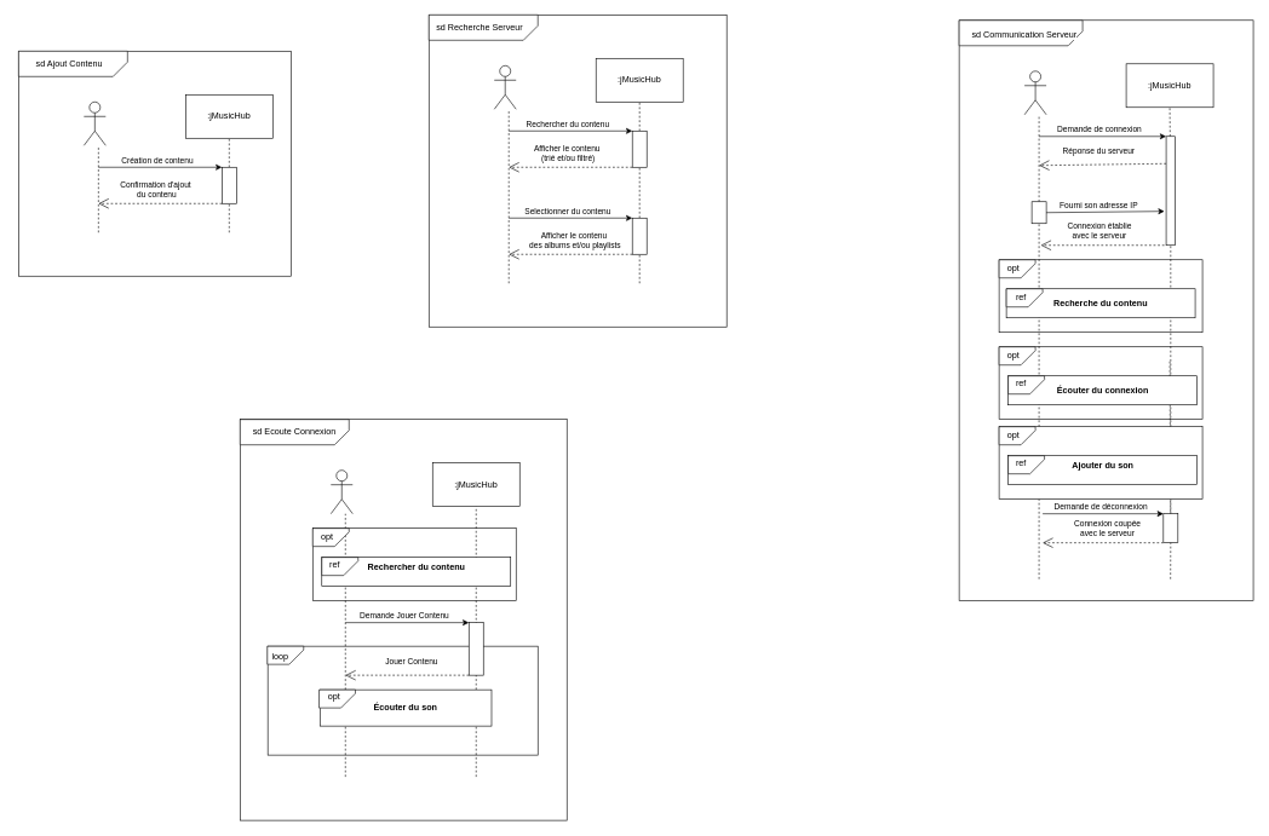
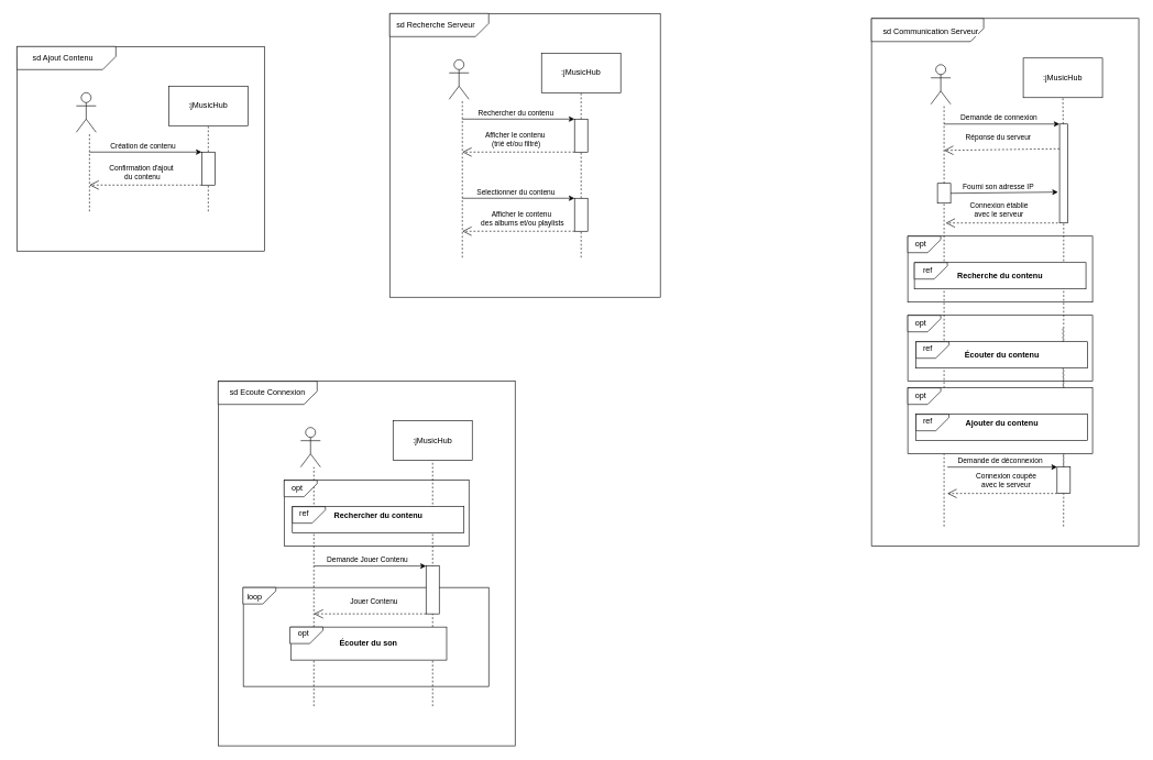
  <mxCell id="0" />
  <mxCell id="1" parent="0" />
  <mxCell id="2" value="" style="rounded=0;whiteSpace=wrap;html=1;" vertex="1" parent="1"><mxGeometry x="330" y="577.5" width="450" height="552.5" as="geometry" /></mxCell>
  <mxCell id="3" value="" style="rounded=0;whiteSpace=wrap;html=1;" vertex="1" parent="1"><mxGeometry x="368.13" y="890" width="371.87" height="150" as="geometry" /></mxCell>
  <mxCell id="4" value="" style="rounded=0;whiteSpace=wrap;html=1;" vertex="1" parent="1"><mxGeometry x="430" y="727.5" width="280" height="100" as="geometry" /></mxCell>
  <mxCell id="5" value="" style="rounded=0;whiteSpace=wrap;html=1;" vertex="1" parent="1"><mxGeometry x="590" y="20" width="410" height="430" as="geometry" /></mxCell>
  <mxCell id="6" value="" style="rounded=0;whiteSpace=wrap;html=1;" vertex="1" parent="1"><mxGeometry x="25" y="70" width="375" height="310" as="geometry" /></mxCell>
  <mxCell id="7" value="" style="rounded=0;whiteSpace=wrap;html=1;" vertex="1" parent="1"><mxGeometry x="1320" y="27.5" width="405" height="800" as="geometry" /></mxCell>
  <mxCell id="8" value="" style="rounded=0;whiteSpace=wrap;html=1;" vertex="1" parent="1"><mxGeometry x="1375" y="477.5" width="280" height="100" as="geometry" /></mxCell>
  <mxCell id="9" value="" style="rounded=0;whiteSpace=wrap;html=1;" vertex="1" parent="1"><mxGeometry x="1375" y="357.5" width="280" height="100" as="geometry" /></mxCell>
  <mxCell id="10" value="" style="endArrow=none;dashed=1;html=1;entryX=0.5;entryY=1;entryDx=0;entryDy=0;" edge="1" parent="1" target="59"><mxGeometry width="50" height="50" relative="1" as="geometry"><mxPoint x="1610" y="497.5" as="sourcePoint" /><mxPoint x="1610" y="147.5" as="targetPoint" /></mxGeometry></mxCell>
  <mxCell id="11" value="" style="endArrow=none;dashed=1;html=1;entryX=0.5;entryY=1;entryDx=0;entryDy=0;" edge="1" parent="1" source="59" target="48"><mxGeometry width="50" height="50" relative="1" as="geometry"><mxPoint x="1611" y="797.5" as="sourcePoint" /><mxPoint x="1610" y="147.5" as="targetPoint" /><Array as="points" /></mxGeometry></mxCell>
  <mxCell id="12" value="" style="endArrow=none;dashed=1;html=1;entryX=0.5;entryY=1;entryDx=0;entryDy=0;" parent="1" target="13" edge="1"><mxGeometry width="50" height="50" relative="1" as="geometry"><mxPoint x="880" y="390" as="sourcePoint" /><mxPoint x="920" y="180" as="targetPoint" /></mxGeometry></mxCell>
  <mxCell id="13" value=":jMusicHub" style="rounded=0;whiteSpace=wrap;html=1;" parent="1" vertex="1"><mxGeometry x="820" y="80" width="120" height="60" as="geometry" /></mxCell>
  <mxCell id="14" value="" style="rounded=0;whiteSpace=wrap;html=1;" parent="1" vertex="1"><mxGeometry x="870" y="180" width="20" height="50" as="geometry" /></mxCell>
  <mxCell id="15" value="" style="endArrow=none;dashed=1;html=1;" parent="1" edge="1"><mxGeometry width="50" height="50" relative="1" as="geometry"><mxPoint x="700" y="390" as="sourcePoint" /><mxPoint x="700" y="150" as="targetPoint" /></mxGeometry></mxCell>
  <mxCell id="16" value="" style="rounded=0;whiteSpace=wrap;html=1;" parent="1" vertex="1"><mxGeometry x="870" y="300" width="20" height="50" as="geometry" /></mxCell>
  <mxCell id="17" value="" style="endArrow=classic;html=1;entryX=0;entryY=0;entryDx=0;entryDy=0;" parent="1" target="14" edge="1"><mxGeometry width="50" height="50" relative="1" as="geometry"><mxPoint x="700" y="180" as="sourcePoint" /><mxPoint x="920" y="180" as="targetPoint" /></mxGeometry></mxCell>
  <mxCell id="18" value="Rechercher du contenu" style="edgeLabel;html=1;align=center;verticalAlign=middle;resizable=0;points=[];" parent="17" vertex="1" connectable="0"><mxGeometry x="-0.162" y="3" relative="1" as="geometry"><mxPoint x="9" y="-7" as="offset" /></mxGeometry></mxCell>
  <mxCell id="19" value="" style="endArrow=classic;html=1;entryX=0;entryY=0;entryDx=0;entryDy=0;" parent="1" target="16" edge="1"><mxGeometry width="50" height="50" relative="1" as="geometry"><mxPoint x="700" y="300" as="sourcePoint" /><mxPoint x="920" y="280" as="targetPoint" /></mxGeometry></mxCell>
  <mxCell id="20" value="Selectionner du contenu" style="edgeLabel;html=1;align=center;verticalAlign=middle;resizable=0;points=[];" parent="19" vertex="1" connectable="0"><mxGeometry x="-0.186" y="-1" relative="1" as="geometry"><mxPoint x="11" y="-11" as="offset" /></mxGeometry></mxCell>
  <mxCell id="21" value="Use" style="endArrow=open;endSize=12;dashed=1;html=1;exitX=0;exitY=1;exitDx=0;exitDy=0;" parent="1" source="16" edge="1"><mxGeometry x="-0.059" y="-20" width="160" relative="1" as="geometry"><mxPoint x="810" y="300" as="sourcePoint" /><mxPoint x="700" y="350" as="targetPoint" /><mxPoint as="offset" /></mxGeometry></mxCell>
  <mxCell id="22" value="Afficher le contenu&amp;nbsp;&lt;br&gt;des albums et/ou playlists" style="edgeLabel;html=1;align=center;verticalAlign=middle;resizable=0;points=[];" parent="21" vertex="1" connectable="0"><mxGeometry x="0.186" y="-2" relative="1" as="geometry"><mxPoint x="21.18" y="-18" as="offset" /></mxGeometry></mxCell>
  <mxCell id="23" value="Use" style="endArrow=open;endSize=12;dashed=1;html=1;exitX=0;exitY=1;exitDx=0;exitDy=0;" parent="1" edge="1"><mxGeometry x="-0.059" y="-20" width="160" relative="1" as="geometry"><mxPoint x="870" y="230" as="sourcePoint" /><mxPoint x="700" y="230" as="targetPoint" /><mxPoint as="offset" /></mxGeometry></mxCell>
  <mxCell id="24" value="Afficher le contenu&lt;br&gt;&amp;nbsp;(trié et/ou filtré)" style="edgeLabel;html=1;align=center;verticalAlign=middle;resizable=0;points=[];" parent="23" vertex="1" connectable="0"><mxGeometry x="0.186" y="-2" relative="1" as="geometry"><mxPoint x="10.71" y="-18" as="offset" /></mxGeometry></mxCell>
  <mxCell id="25" value="" style="shape=card;whiteSpace=wrap;html=1;size=20;rotation=-180;" vertex="1" parent="1"><mxGeometry x="590" y="20" width="150" height="35" as="geometry" /></mxCell>
  <mxCell id="26" value="" style="shape=umlActor;verticalLabelPosition=bottom;verticalAlign=top;html=1;outlineConnect=0;" parent="1" vertex="1"><mxGeometry x="680" y="90" width="30" height="60" as="geometry" /></mxCell>
  <mxCell id="27" value="&lt;span style=&quot;background-color: rgb(255 , 255 , 255)&quot;&gt;sd Recherche Serveur&lt;/span&gt;" style="text;html=1;strokeColor=none;fillColor=none;align=center;verticalAlign=middle;whiteSpace=wrap;rounded=0;" vertex="1" parent="1"><mxGeometry x="585" y="27.5" width="150" height="20" as="geometry" /></mxCell>
  <mxCell id="28" value="" style="endArrow=none;dashed=1;html=1;entryX=0.5;entryY=1;entryDx=0;entryDy=0;" edge="1" parent="1" target="29" source="48"><mxGeometry width="50" height="50" relative="1" as="geometry"><mxPoint x="1610" y="397.5" as="sourcePoint" /><mxPoint x="1650" y="187.5" as="targetPoint" /></mxGeometry></mxCell>
  <mxCell id="29" value=":jMusicHub" style="rounded=0;whiteSpace=wrap;html=1;" vertex="1" parent="1"><mxGeometry x="1550" y="87.5" width="120" height="60" as="geometry" /></mxCell>
  <mxCell id="30" value="" style="endArrow=none;dashed=1;html=1;" edge="1" parent="1" source="42"><mxGeometry width="50" height="50" relative="1" as="geometry"><mxPoint x="1430" y="397.5" as="sourcePoint" /><mxPoint x="1430" y="157.5" as="targetPoint" /></mxGeometry></mxCell>
  <mxCell id="31" value="" style="endArrow=classic;html=1;entryX=0;entryY=0;entryDx=0;entryDy=0;" edge="1" parent="1" target="48"><mxGeometry width="50" height="50" relative="1" as="geometry"><mxPoint x="1430" y="187.5" as="sourcePoint" /><mxPoint x="1650" y="187.5" as="targetPoint" /></mxGeometry></mxCell>
  <mxCell id="32" value="Demande de connexion" style="edgeLabel;html=1;align=center;verticalAlign=middle;resizable=0;points=[];" vertex="1" connectable="0" parent="31"><mxGeometry x="-0.162" y="3" relative="1" as="geometry"><mxPoint x="9" y="-7" as="offset" /></mxGeometry></mxCell>
  <mxCell id="33" value="" style="endArrow=classic;html=1;entryX=0;entryY=0;entryDx=0;entryDy=0;" edge="1" parent="1" target="59"><mxGeometry width="50" height="50" relative="1" as="geometry"><mxPoint x="1435" y="707.5" as="sourcePoint" /><mxPoint x="1650" y="357.5" as="targetPoint" /></mxGeometry></mxCell>
  <mxCell id="34" value="Demande de déconnexion" style="edgeLabel;html=1;align=center;verticalAlign=middle;resizable=0;points=[];" vertex="1" connectable="0" parent="33"><mxGeometry x="-0.186" y="-1" relative="1" as="geometry"><mxPoint x="11" y="-11" as="offset" /></mxGeometry></mxCell>
  <mxCell id="35" value="Use" style="endArrow=open;endSize=12;dashed=1;html=1;exitX=0;exitY=1;exitDx=0;exitDy=0;" edge="1" parent="1" source="59"><mxGeometry x="-0.059" y="-20" width="160" relative="1" as="geometry"><mxPoint x="1540" y="377.5" as="sourcePoint" /><mxPoint x="1435" y="747.5" as="targetPoint" /><mxPoint as="offset" /></mxGeometry></mxCell>
  <mxCell id="36" value="Connexion coupée&lt;br&gt;avec le serveur" style="edgeLabel;html=1;align=center;verticalAlign=middle;resizable=0;points=[];" vertex="1" connectable="0" parent="35"><mxGeometry x="0.186" y="-2" relative="1" as="geometry"><mxPoint x="21.18" y="-18" as="offset" /></mxGeometry></mxCell>
  <mxCell id="37" value="Use" style="endArrow=open;endSize=12;dashed=1;html=1;exitX=0;exitY=1;exitDx=0;exitDy=0;" edge="1" parent="1"><mxGeometry x="-0.059" y="-20" width="160" relative="1" as="geometry"><mxPoint x="1602.5" y="337.5" as="sourcePoint" /><mxPoint x="1432.5" y="337.5" as="targetPoint" /><mxPoint as="offset" /></mxGeometry></mxCell>
  <mxCell id="38" value="Connexion établie&lt;br&gt;avec le serveur" style="edgeLabel;html=1;align=center;verticalAlign=middle;resizable=0;points=[];" vertex="1" connectable="0" parent="37"><mxGeometry x="0.186" y="-2" relative="1" as="geometry"><mxPoint x="10.71" y="-18" as="offset" /></mxGeometry></mxCell>
  <mxCell id="39" value="" style="shape=card;whiteSpace=wrap;html=1;size=20;rotation=-180;" vertex="1" parent="1"><mxGeometry x="1320" y="27.5" width="170" height="35" as="geometry" /></mxCell>
  <mxCell id="40" value="" style="shape=umlActor;verticalLabelPosition=bottom;verticalAlign=top;html=1;outlineConnect=0;" vertex="1" parent="1"><mxGeometry x="1410" y="97.5" width="30" height="60" as="geometry" /></mxCell>
  <mxCell id="41" value="&lt;span style=&quot;background-color: rgb(255 , 255 , 255)&quot;&gt;sd Communication Serveur&lt;/span&gt;" style="text;html=1;strokeColor=none;fillColor=none;align=center;verticalAlign=middle;whiteSpace=wrap;rounded=0;" vertex="1" parent="1"><mxGeometry x="1335" y="37.5" width="150" height="20" as="geometry" /></mxCell>
  <mxCell id="42" value="" style="rounded=0;whiteSpace=wrap;html=1;" vertex="1" parent="1"><mxGeometry x="1420" y="277.5" width="20" height="30" as="geometry" /></mxCell>
  <mxCell id="43" value="" style="endArrow=none;dashed=1;html=1;" edge="1" parent="1" target="42"><mxGeometry width="50" height="50" relative="1" as="geometry"><mxPoint x="1430" y="797.5" as="sourcePoint" /><mxPoint x="1430" y="157.5" as="targetPoint" /></mxGeometry></mxCell>
  <mxCell id="44" value="" style="endArrow=classic;html=1;exitX=1;exitY=0.5;exitDx=0;exitDy=0;entryX=-0.192;entryY=0.688;entryDx=0;entryDy=0;entryPerimeter=0;" edge="1" parent="1" source="42" target="48"><mxGeometry width="50" height="50" relative="1" as="geometry"><mxPoint x="1525" y="307.5" as="sourcePoint" /><mxPoint x="1601" y="297.5" as="targetPoint" /></mxGeometry></mxCell>
  <mxCell id="45" value="Fourni son adresse IP" style="edgeLabel;html=1;align=center;verticalAlign=middle;resizable=0;points=[];" vertex="1" connectable="0" parent="44"><mxGeometry x="-0.122" y="-1" relative="1" as="geometry"><mxPoint y="-10.95" as="offset" /></mxGeometry></mxCell>
  <mxCell id="46" value="Use" style="endArrow=open;endSize=12;dashed=1;html=1;exitX=0;exitY=0.25;exitDx=0;exitDy=0;" edge="1" parent="1" source="48"><mxGeometry x="-0.059" y="-20" width="160" relative="1" as="geometry"><mxPoint x="1595" y="227.5" as="sourcePoint" /><mxPoint x="1430" y="227.5" as="targetPoint" /><mxPoint as="offset" /></mxGeometry></mxCell>
  <mxCell id="47" value="Réponse du serveur" style="edgeLabel;html=1;align=center;verticalAlign=middle;resizable=0;points=[];" vertex="1" connectable="0" parent="46"><mxGeometry x="0.186" y="-2" relative="1" as="geometry"><mxPoint x="10.71" y="-18" as="offset" /></mxGeometry></mxCell>
  <mxCell id="48" value="" style="rounded=0;whiteSpace=wrap;html=1;" vertex="1" parent="1"><mxGeometry x="1605" y="187.5" width="12.5" height="150" as="geometry" /></mxCell>
  <mxCell id="49" value="&lt;b&gt;Recherche du contenu&lt;/b&gt;" style="rounded=0;whiteSpace=wrap;html=1;" vertex="1" parent="1"><mxGeometry x="1385" y="397.5" width="260" height="40" as="geometry" /></mxCell>
  <mxCell id="50" value="" style="shape=card;whiteSpace=wrap;html=1;size=20;rotation=-180;" vertex="1" parent="1"><mxGeometry x="1375" y="357.5" width="50" height="25" as="geometry" /></mxCell>
  <mxCell id="51" value="opt" style="text;html=1;strokeColor=none;fillColor=none;align=center;verticalAlign=middle;whiteSpace=wrap;rounded=0;" vertex="1" parent="1"><mxGeometry x="1375" y="360" width="40" height="20" as="geometry" /></mxCell>
  <mxCell id="52" value="" style="shape=card;whiteSpace=wrap;html=1;size=20;rotation=-180;" vertex="1" parent="1"><mxGeometry x="1385" y="397.5" width="50" height="25" as="geometry" /></mxCell>
  <mxCell id="53" value="ref" style="text;html=1;strokeColor=none;fillColor=none;align=center;verticalAlign=middle;whiteSpace=wrap;rounded=0;" vertex="1" parent="1"><mxGeometry x="1387.5" y="400" width="35" height="20" as="geometry" /></mxCell>
- <mxCell id="54" value="&lt;b&gt;Écouter du connexion&lt;/b&gt;" style="rounded=0;whiteSpace=wrap;html=1;" vertex="1" parent="1"><mxGeometry x="1387.5" y="517.5" width="260" height="40" as="geometry" /></mxCell>
+ <mxCell id="54" value="&lt;b&gt;Écouter du contenu&lt;/b&gt;" style="rounded=0;whiteSpace=wrap;html=1;" vertex="1" parent="1"><mxGeometry x="1387.5" y="517.5" width="260" height="40" as="geometry" /></mxCell>
  <mxCell id="55" value="" style="shape=card;whiteSpace=wrap;html=1;size=20;rotation=-180;" vertex="1" parent="1"><mxGeometry x="1375" y="477.5" width="50" height="25" as="geometry" /></mxCell>
  <mxCell id="56" value="opt" style="text;html=1;strokeColor=none;fillColor=none;align=center;verticalAlign=middle;whiteSpace=wrap;rounded=0;" vertex="1" parent="1"><mxGeometry x="1375" y="477.5" width="40" height="22.5" as="geometry" /></mxCell>
  <mxCell id="57" value="" style="shape=card;whiteSpace=wrap;html=1;size=20;rotation=-180;" vertex="1" parent="1"><mxGeometry x="1387.5" y="517.5" width="50" height="25" as="geometry" /></mxCell>
  <mxCell id="58" value="ref" style="text;html=1;strokeColor=none;fillColor=none;align=center;verticalAlign=middle;whiteSpace=wrap;rounded=0;" vertex="1" parent="1"><mxGeometry x="1387.5" y="517.5" width="35" height="20" as="geometry" /></mxCell>
  <mxCell id="59" value="" style="rounded=0;whiteSpace=wrap;html=1;" vertex="1" parent="1"><mxGeometry x="1601.25" y="707.5" width="20" height="40" as="geometry" /></mxCell>
  <mxCell id="60" value="" style="endArrow=none;dashed=1;html=1;entryX=0.5;entryY=1;entryDx=0;entryDy=0;" edge="1" parent="1" target="59"><mxGeometry width="50" height="50" relative="1" as="geometry"><mxPoint x="1611" y="797.5" as="sourcePoint" /><mxPoint x="1611.25" y="337.5" as="targetPoint" /><Array as="points" /></mxGeometry></mxCell>
  <mxCell id="61" value="" style="rounded=0;whiteSpace=wrap;html=1;" vertex="1" parent="1"><mxGeometry x="1375" y="587.5" width="280" height="100" as="geometry" /></mxCell>
- <mxCell id="62" value="&lt;b&gt;Ajouter du son&lt;br&gt;&lt;br&gt;&lt;/b&gt;" style="rounded=0;whiteSpace=wrap;html=1;" vertex="1" parent="1"><mxGeometry x="1387.5" y="627.5" width="260" height="40" as="geometry" /></mxCell>
+ <mxCell id="62" value="&lt;b&gt;Ajouter du contenu&lt;br&gt;&lt;br&gt;&lt;/b&gt;" style="rounded=0;whiteSpace=wrap;html=1;" vertex="1" parent="1"><mxGeometry x="1387.5" y="627.5" width="260" height="40" as="geometry" /></mxCell>
  <mxCell id="63" value="" style="shape=card;whiteSpace=wrap;html=1;size=20;rotation=-180;" vertex="1" parent="1"><mxGeometry x="1375" y="587.5" width="50" height="25" as="geometry" /></mxCell>
  <mxCell id="64" value="opt" style="text;html=1;strokeColor=none;fillColor=none;align=center;verticalAlign=middle;whiteSpace=wrap;rounded=0;" vertex="1" parent="1"><mxGeometry x="1375" y="587.5" width="40" height="22.5" as="geometry" /></mxCell>
  <mxCell id="65" value="" style="shape=card;whiteSpace=wrap;html=1;size=20;rotation=-180;" vertex="1" parent="1"><mxGeometry x="1387.5" y="627.5" width="50" height="25" as="geometry" /></mxCell>
  <mxCell id="66" value="ref" style="text;html=1;strokeColor=none;fillColor=none;align=center;verticalAlign=middle;whiteSpace=wrap;rounded=0;" vertex="1" parent="1"><mxGeometry x="1387.5" y="627.5" width="35" height="20" as="geometry" /></mxCell>
  <mxCell id="67" value="" style="endArrow=none;dashed=1;html=1;entryX=0.5;entryY=1;entryDx=0;entryDy=0;" edge="1" parent="1" target="68"><mxGeometry width="50" height="50" relative="1" as="geometry"><mxPoint x="315" y="320" as="sourcePoint" /><mxPoint x="355" y="230" as="targetPoint" /></mxGeometry></mxCell>
  <mxCell id="68" value=":jMusicHub" style="rounded=0;whiteSpace=wrap;html=1;" vertex="1" parent="1"><mxGeometry x="255" y="130" width="120" height="60" as="geometry" /></mxCell>
  <mxCell id="69" value="" style="rounded=0;whiteSpace=wrap;html=1;" vertex="1" parent="1"><mxGeometry x="305" y="230" width="20" height="50" as="geometry" /></mxCell>
  <mxCell id="70" value="" style="endArrow=none;dashed=1;html=1;" edge="1" parent="1"><mxGeometry width="50" height="50" relative="1" as="geometry"><mxPoint x="135" y="320" as="sourcePoint" /><mxPoint x="135" y="200" as="targetPoint" /></mxGeometry></mxCell>
  <mxCell id="71" value="" style="endArrow=classic;html=1;entryX=0;entryY=0;entryDx=0;entryDy=0;" edge="1" parent="1" target="69"><mxGeometry width="50" height="50" relative="1" as="geometry"><mxPoint x="135" y="230" as="sourcePoint" /><mxPoint x="355" y="230" as="targetPoint" /></mxGeometry></mxCell>
  <mxCell id="72" value="Création de contenu" style="edgeLabel;html=1;align=center;verticalAlign=middle;resizable=0;points=[];" vertex="1" connectable="0" parent="71"><mxGeometry x="-0.162" y="3" relative="1" as="geometry"><mxPoint x="9" y="-7" as="offset" /></mxGeometry></mxCell>
  <mxCell id="73" value="Use" style="endArrow=open;endSize=12;dashed=1;html=1;exitX=0;exitY=1;exitDx=0;exitDy=0;" edge="1" parent="1"><mxGeometry x="-0.059" y="-20" width="160" relative="1" as="geometry"><mxPoint x="305" y="280" as="sourcePoint" /><mxPoint x="135" y="280" as="targetPoint" /><mxPoint as="offset" /></mxGeometry></mxCell>
  <mxCell id="74" value="Confirmation d'ajout&amp;nbsp;&lt;br&gt;du contenu" style="edgeLabel;html=1;align=center;verticalAlign=middle;resizable=0;points=[];" vertex="1" connectable="0" parent="73"><mxGeometry x="0.186" y="-2" relative="1" as="geometry"><mxPoint x="10.71" y="-18" as="offset" /></mxGeometry></mxCell>
  <mxCell id="75" value="" style="shape=card;whiteSpace=wrap;html=1;size=20;rotation=-180;" vertex="1" parent="1"><mxGeometry x="25" y="70" width="150" height="35" as="geometry" /></mxCell>
  <mxCell id="76" value="" style="shape=umlActor;verticalLabelPosition=bottom;verticalAlign=top;html=1;outlineConnect=0;" vertex="1" parent="1"><mxGeometry x="115" y="140" width="30" height="60" as="geometry" /></mxCell>
  <mxCell id="77" value="&lt;span style=&quot;background-color: rgb(255 , 255 , 255)&quot;&gt;sd Ajout Contenu&lt;/span&gt;" style="text;html=1;strokeColor=none;fillColor=none;align=center;verticalAlign=middle;whiteSpace=wrap;rounded=0;" vertex="1" parent="1"><mxGeometry x="20" y="77.5" width="150" height="20" as="geometry" /></mxCell>
  <mxCell id="78" value="" style="endArrow=none;dashed=1;html=1;entryX=0.5;entryY=1;entryDx=0;entryDy=0;" edge="1" parent="1" target="79"><mxGeometry width="50" height="50" relative="1" as="geometry"><mxPoint x="655" y="1070" as="sourcePoint" /><mxPoint x="695" y="737.5" as="targetPoint" /></mxGeometry></mxCell>
  <mxCell id="79" value=":jMusicHub" style="rounded=0;whiteSpace=wrap;html=1;" vertex="1" parent="1"><mxGeometry x="595" y="637.5" width="120" height="60" as="geometry" /></mxCell>
  <mxCell id="80" value="" style="endArrow=none;dashed=1;html=1;" edge="1" parent="1"><mxGeometry width="50" height="50" relative="1" as="geometry"><mxPoint x="475" y="1070" as="sourcePoint" /><mxPoint x="475" y="707.5" as="targetPoint" /></mxGeometry></mxCell>
  <mxCell id="81" value="" style="rounded=0;whiteSpace=wrap;html=1;" vertex="1" parent="1"><mxGeometry x="645" y="857.5" width="20" height="72.5" as="geometry" /></mxCell>
  <mxCell id="82" value="" style="endArrow=classic;html=1;entryX=0;entryY=0;entryDx=0;entryDy=0;" edge="1" parent="1" target="81"><mxGeometry width="50" height="50" relative="1" as="geometry"><mxPoint x="475" y="857.5" as="sourcePoint" /><mxPoint x="695" y="837.5" as="targetPoint" /></mxGeometry></mxCell>
  <mxCell id="83" value="Demande Jouer Contenu" style="edgeLabel;html=1;align=center;verticalAlign=middle;resizable=0;points=[];" vertex="1" connectable="0" parent="82"><mxGeometry x="-0.186" y="-1" relative="1" as="geometry"><mxPoint x="11" y="-11" as="offset" /></mxGeometry></mxCell>
  <mxCell id="84" value="Use" style="endArrow=open;endSize=12;dashed=1;html=1;exitX=0;exitY=1;exitDx=0;exitDy=0;" edge="1" parent="1" source="81"><mxGeometry x="-0.059" y="-20" width="160" relative="1" as="geometry"><mxPoint x="585" y="857.5" as="sourcePoint" /><mxPoint x="475" y="930" as="targetPoint" /><mxPoint as="offset" /></mxGeometry></mxCell>
  <mxCell id="85" value="Jouer Contenu" style="edgeLabel;html=1;align=center;verticalAlign=middle;resizable=0;points=[];" vertex="1" connectable="0" parent="84"><mxGeometry x="0.186" y="-2" relative="1" as="geometry"><mxPoint x="21.18" y="-18" as="offset" /></mxGeometry></mxCell>
  <mxCell id="86" value="" style="shape=card;whiteSpace=wrap;html=1;size=20;rotation=-180;" vertex="1" parent="1"><mxGeometry x="330" y="577.5" width="150" height="35" as="geometry" /></mxCell>
  <mxCell id="87" value="" style="shape=umlActor;verticalLabelPosition=bottom;verticalAlign=top;html=1;outlineConnect=0;" vertex="1" parent="1"><mxGeometry x="455" y="647.5" width="30" height="60" as="geometry" /></mxCell>
  <mxCell id="88" value="&lt;span style=&quot;background-color: rgb(255 , 255 , 255)&quot;&gt;sd Ecoute Connexion&lt;/span&gt;" style="text;html=1;strokeColor=none;fillColor=none;align=center;verticalAlign=middle;whiteSpace=wrap;rounded=0;" vertex="1" parent="1"><mxGeometry x="330" y="585" width="150" height="20" as="geometry" /></mxCell>
  <mxCell id="89" value="&lt;b&gt;Rechercher du contenu&lt;br&gt;&lt;br&gt;&lt;/b&gt;" style="rounded=0;whiteSpace=wrap;html=1;" vertex="1" parent="1"><mxGeometry x="442.5" y="767.5" width="260" height="40" as="geometry" /></mxCell>
  <mxCell id="90" value="" style="shape=card;whiteSpace=wrap;html=1;size=20;rotation=-180;" vertex="1" parent="1"><mxGeometry x="430" y="727.5" width="50" height="25" as="geometry" /></mxCell>
  <mxCell id="91" value="opt" style="text;html=1;strokeColor=none;fillColor=none;align=center;verticalAlign=middle;whiteSpace=wrap;rounded=0;" vertex="1" parent="1"><mxGeometry x="430" y="727.5" width="40" height="22.5" as="geometry" /></mxCell>
  <mxCell id="92" value="" style="shape=card;whiteSpace=wrap;html=1;size=20;rotation=-180;" vertex="1" parent="1"><mxGeometry x="442.5" y="767.5" width="50" height="25" as="geometry" /></mxCell>
  <mxCell id="93" value="ref" style="text;html=1;strokeColor=none;fillColor=none;align=center;verticalAlign=middle;whiteSpace=wrap;rounded=0;" vertex="1" parent="1"><mxGeometry x="442.5" y="767.5" width="35" height="20" as="geometry" /></mxCell>
  <mxCell id="94" value="&lt;b&gt;Écouter du son&lt;br&gt;&lt;/b&gt;" style="rounded=0;whiteSpace=wrap;html=1;" vertex="1" parent="1"><mxGeometry x="440" y="950" width="236.25" height="50" as="geometry" /></mxCell>
  <mxCell id="95" value="" style="shape=card;whiteSpace=wrap;html=1;size=20;rotation=-180;" vertex="1" parent="1"><mxGeometry x="367.5" y="890" width="50" height="25" as="geometry" /></mxCell>
  <mxCell id="96" value="loop" style="text;html=1;strokeColor=none;fillColor=none;align=center;verticalAlign=middle;whiteSpace=wrap;rounded=0;" vertex="1" parent="1"><mxGeometry x="367.5" y="892.5" width="35" height="22.5" as="geometry" /></mxCell>
  <mxCell id="97" value="" style="shape=card;whiteSpace=wrap;html=1;size=20;rotation=-180;" vertex="1" parent="1"><mxGeometry x="438.75" y="950" width="50" height="25" as="geometry" /></mxCell>
  <mxCell id="98" value="opt" style="text;html=1;strokeColor=none;fillColor=none;align=center;verticalAlign=middle;whiteSpace=wrap;rounded=0;" vertex="1" parent="1"><mxGeometry x="437.5" y="950" width="42.5" height="20" as="geometry" /></mxCell>
